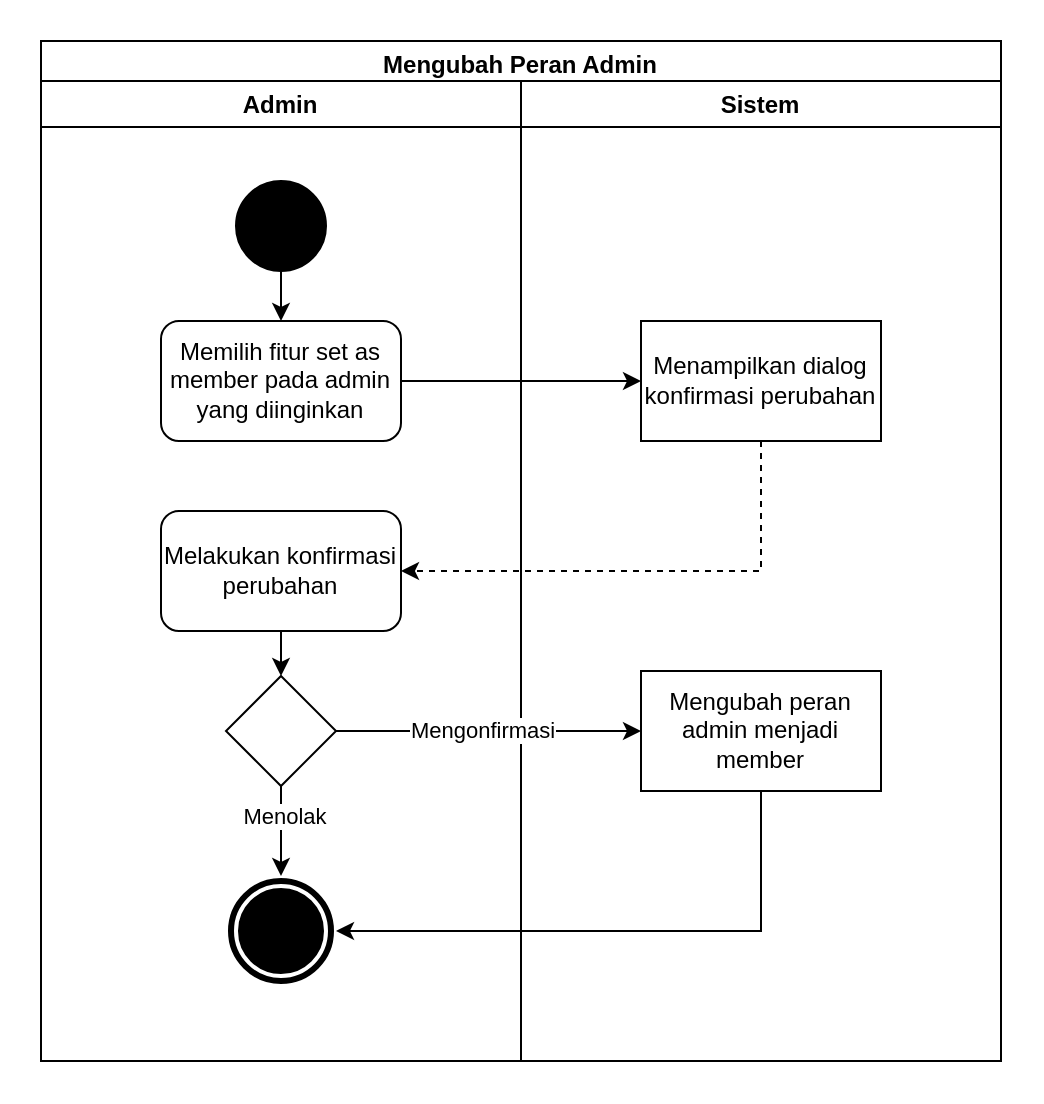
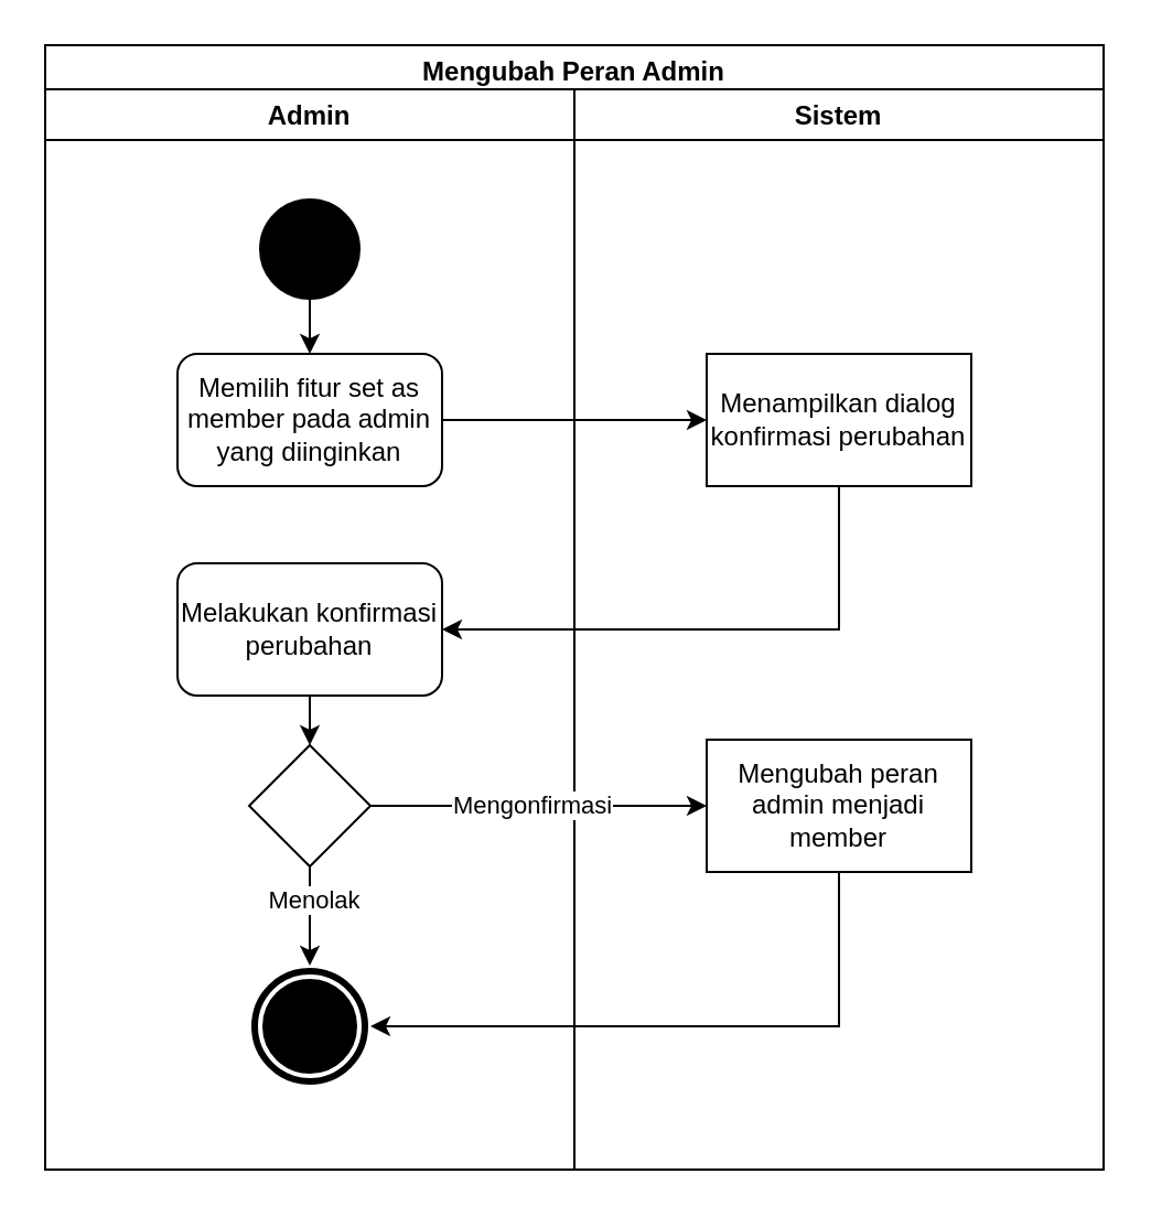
  <mxCell id="0" />
  <mxCell id="1" parent="0" />
  <mxCell id="2" value="Mengubah Peran Admin" style="swimlane;fillColor=none;" parent="1" vertex="1"><mxGeometry x="20" y="20" width="480" height="510" as="geometry" /></mxCell>
  <mxCell id="3" value="Admin" style="swimlane;" parent="2" vertex="1"><mxGeometry y="20" width="240" height="490" as="geometry" /></mxCell>
  <mxCell id="4" style="edgeStyle=orthogonalEdgeStyle;rounded=0;orthogonalLoop=1;jettySize=auto;html=1;" edge="1" parent="3" source="5" target="6"><mxGeometry relative="1" as="geometry" /></mxCell>
  <mxCell id="5" value="" style="ellipse;whiteSpace=wrap;html=1;aspect=fixed;fillColor=#000000;" parent="3" vertex="1"><mxGeometry x="97.5" y="50" width="45" height="45" as="geometry" /></mxCell>
  <mxCell id="6" value="Memilih fitur set as member pada admin yang diinginkan" style="rounded=1;whiteSpace=wrap;html=1;fillColor=none;" parent="3" vertex="1"><mxGeometry x="60" y="120" width="120" height="60" as="geometry" /></mxCell>
  <mxCell id="7" value="Melakukan konfirmasi perubahan" style="rounded=1;whiteSpace=wrap;html=1;fillColor=none;" parent="3" vertex="1"><mxGeometry x="60" y="215" width="120" height="60" as="geometry" /></mxCell>
  <mxCell id="8" value="Sistem" style="swimlane;" parent="2" vertex="1"><mxGeometry x="240" y="20" width="240" height="490" as="geometry" /></mxCell>
  <mxCell id="9" value="Menampilkan dialog konfirmasi perubahan" style="whiteSpace=wrap;html=1;fillColor=none;rounded=0;" parent="8" vertex="1"><mxGeometry x="60" y="120" width="120" height="60" as="geometry" /></mxCell>
  <mxCell id="10" value="" style="rhombus;whiteSpace=wrap;html=1;fillColor=none;" parent="8" vertex="1"><mxGeometry x="-147.5" y="297.5" width="55" height="55" as="geometry" /></mxCell>
  <mxCell id="11" value="" style="ellipse;shape=doubleEllipse;whiteSpace=wrap;html=1;aspect=fixed;fillColor=#000000;strokeColor=#FFFFFF;strokeWidth=2;" parent="8" vertex="1"><mxGeometry x="-147.5" y="397.5" width="55" height="55" as="geometry" /></mxCell>
  <mxCell id="12" style="edgeStyle=orthogonalEdgeStyle;rounded=0;orthogonalLoop=1;jettySize=auto;html=1;" parent="8" source="10" target="11" edge="1"><mxGeometry relative="1" as="geometry" /></mxCell>
  <mxCell id="13" value="Menolak" style="edgeLabel;html=1;align=center;verticalAlign=middle;resizable=0;points=[];" parent="12" vertex="1" connectable="0"><mxGeometry x="-0.329" y="1" relative="1" as="geometry"><mxPoint as="offset" /></mxGeometry></mxCell>
  <mxCell id="14" value="Mengubah peran admin menjadi member" style="whiteSpace=wrap;html=1;fillColor=none;rounded=0;" parent="8" vertex="1"><mxGeometry x="60" y="295" width="120" height="60" as="geometry" /></mxCell>
  <mxCell id="15" style="edgeStyle=orthogonalEdgeStyle;rounded=0;orthogonalLoop=1;jettySize=auto;html=1;entryX=0;entryY=0.5;entryDx=0;entryDy=0;exitX=1;exitY=0.5;exitDx=0;exitDy=0;" parent="8" source="10" target="14" edge="1"><mxGeometry relative="1" as="geometry"><Array as="points"><mxPoint x="60" y="324.5" /></Array></mxGeometry></mxCell>
  <mxCell id="16" value="Mengonfirmasi" style="edgeLabel;html=1;align=center;verticalAlign=middle;resizable=0;points=[];" parent="15" vertex="1" connectable="0"><mxGeometry x="-0.14" y="3" relative="1" as="geometry"><mxPoint x="7" y="2" as="offset" /></mxGeometry></mxCell>
  <mxCell id="17" style="edgeStyle=orthogonalEdgeStyle;rounded=0;orthogonalLoop=1;jettySize=auto;html=1;entryX=1;entryY=0.5;entryDx=0;entryDy=0;" parent="8" source="14" target="11" edge="1"><mxGeometry relative="1" as="geometry"><Array as="points"><mxPoint x="120" y="425.5" /></Array></mxGeometry></mxCell>
  <mxCell id="18" style="edgeStyle=orthogonalEdgeStyle;rounded=0;orthogonalLoop=1;jettySize=auto;html=1;entryX=0;entryY=0.5;entryDx=0;entryDy=0;" parent="2" source="6" target="9" edge="1"><mxGeometry relative="1" as="geometry" /></mxCell>
- <mxCell id="19" style="edgeStyle=orthogonalEdgeStyle;rounded=0;orthogonalLoop=1;jettySize=auto;html=1;entryX=1;entryY=0.5;entryDx=0;entryDy=0;dashed=1;" parent="2" source="9" target="7" edge="1"><mxGeometry relative="1" as="geometry"><Array as="points"><mxPoint x="360" y="265" /></Array></mxGeometry></mxCell>
+ <mxCell id="19" style="edgeStyle=orthogonalEdgeStyle;rounded=0;orthogonalLoop=1;jettySize=auto;html=1;entryX=1;entryY=0.5;entryDx=0;entryDy=0;" parent="2" source="9" target="7" edge="1"><mxGeometry relative="1" as="geometry"><Array as="points"><mxPoint x="360" y="265" /></Array></mxGeometry></mxCell>
  <mxCell id="20" style="edgeStyle=orthogonalEdgeStyle;rounded=0;orthogonalLoop=1;jettySize=auto;html=1;" parent="2" source="7" target="10" edge="1"><mxGeometry relative="1" as="geometry" /></mxCell>
